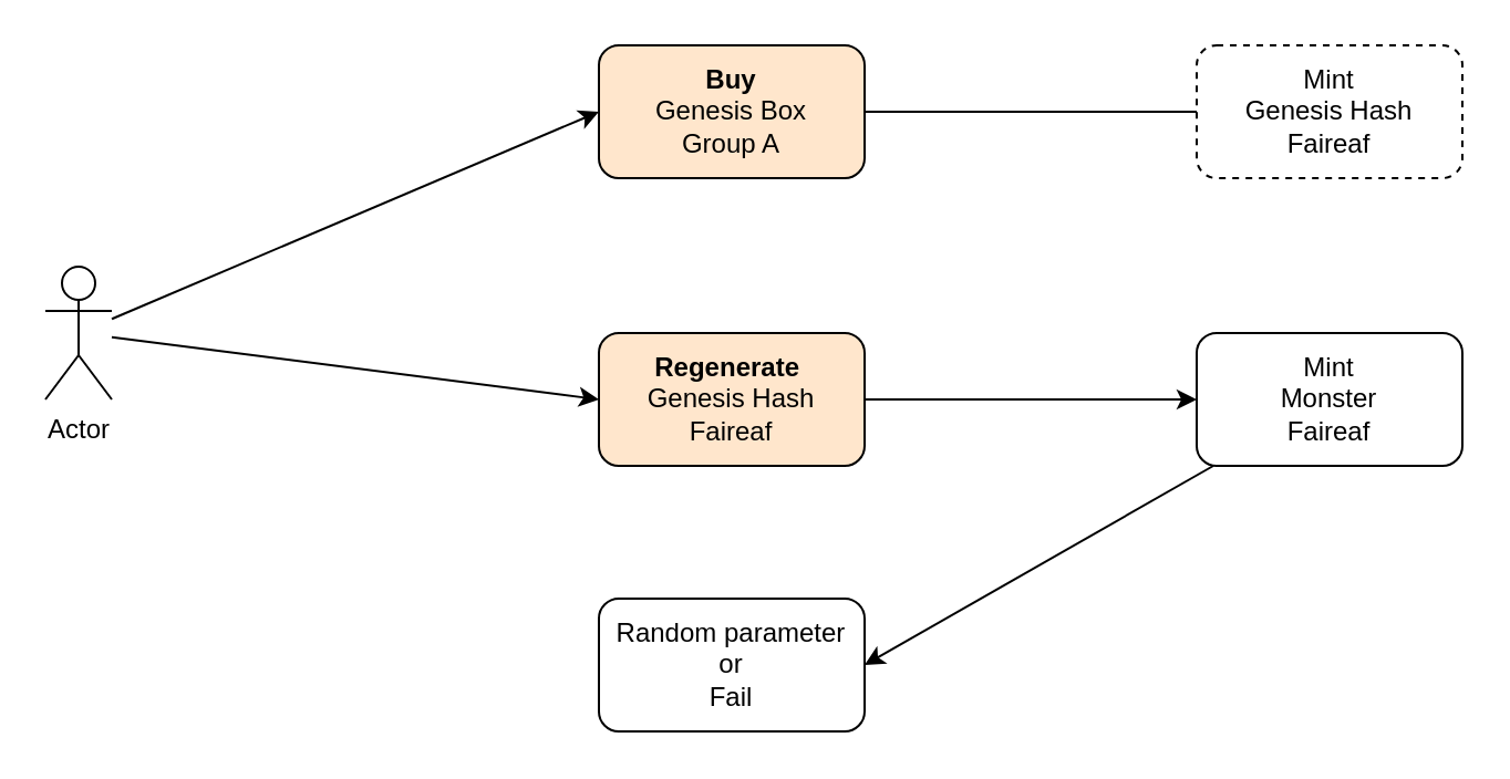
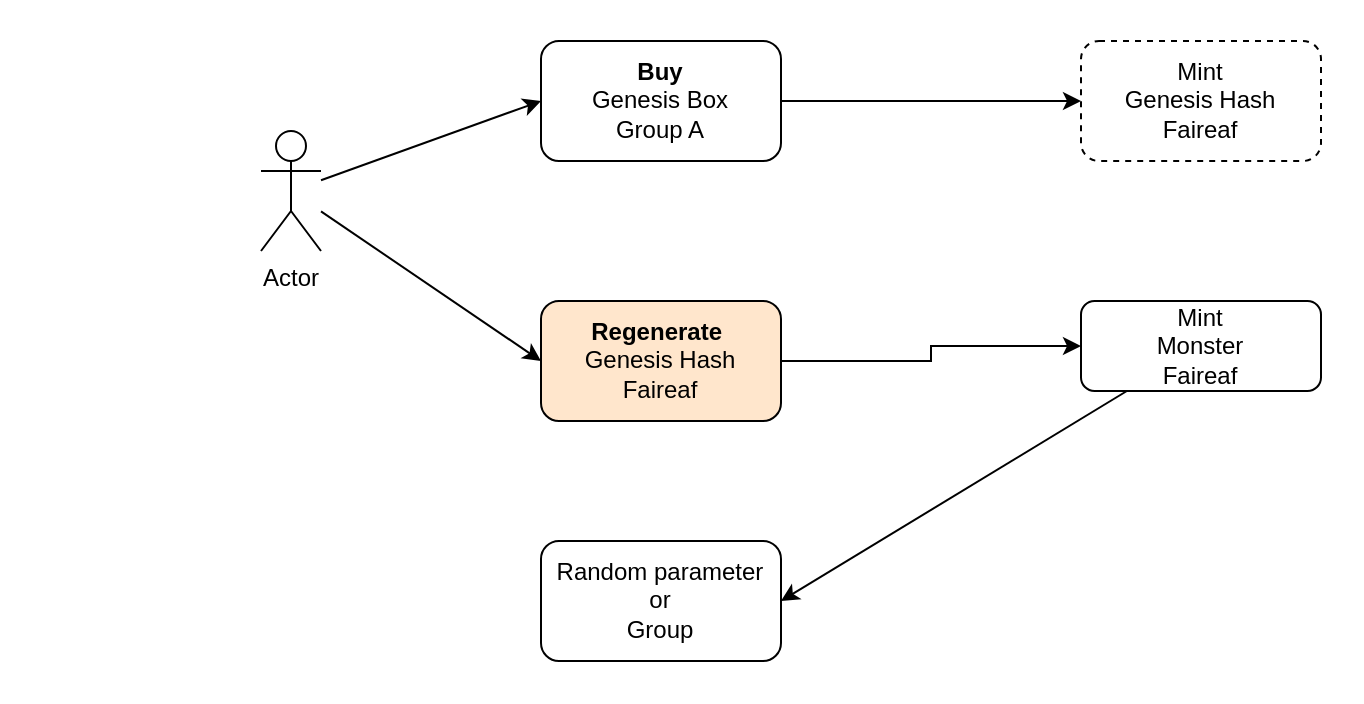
  <mxCell id="0" />
  <mxCell id="1" parent="0" />
  <mxCell id="2" style="rounded=0;orthogonalLoop=1;jettySize=auto;html=1;entryX=0;entryY=0.5;entryDx=0;entryDy=0;" edge="1" parent="1" source="4" target="6"><mxGeometry relative="1" as="geometry" /></mxCell>
  <mxCell id="3" style="rounded=0;orthogonalLoop=1;jettySize=auto;html=1;entryX=0;entryY=0.5;entryDx=0;entryDy=0;" edge="1" parent="1" source="4" target="9"><mxGeometry relative="1" as="geometry" /></mxCell>
- <mxCell id="4" value="Actor" style="shape=umlActor;verticalLabelPosition=bottom;verticalAlign=top;html=1;outlineConnect=0;" vertex="1" parent="1"><mxGeometry x="20" y="120" width="30" height="60" as="geometry" /></mxCell>
- <mxCell id="5" style="edgeStyle=orthogonalEdgeStyle;rounded=0;orthogonalLoop=1;jettySize=auto;html=1;entryX=0;entryY=0.5;entryDx=0;entryDy=0;endArrow=none;" edge="1" parent="1" source="6" target="7"><mxGeometry relative="1" as="geometry" /></mxCell>
- <mxCell id="6" value="&lt;b&gt;Buy &lt;/b&gt;&lt;br&gt;Genesis Box &lt;br&gt;Group A" style="rounded=1;whiteSpace=wrap;html=1;fillColor=#ffe6cc;" vertex="1" parent="1"><mxGeometry x="270" y="20" width="120" height="60" as="geometry" /></mxCell>
+ <mxCell id="4" value="Actor" style="shape=umlActor;verticalLabelPosition=bottom;verticalAlign=top;html=1;outlineConnect=0;" vertex="1" parent="1"><mxGeometry x="130" y="65" width="30" height="60" as="geometry" /></mxCell>
+ <mxCell id="5" style="edgeStyle=orthogonalEdgeStyle;rounded=0;orthogonalLoop=1;jettySize=auto;html=1;entryX=0;entryY=0.5;entryDx=0;entryDy=0;" edge="1" parent="1" source="6" target="7"><mxGeometry relative="1" as="geometry" /></mxCell>
+ <mxCell id="6" value="&lt;b&gt;Buy &lt;/b&gt;&lt;br&gt;Genesis Box &lt;br&gt;Group A" style="rounded=1;whiteSpace=wrap;html=1;" vertex="1" parent="1"><mxGeometry x="270" y="20" width="120" height="60" as="geometry" /></mxCell>
  <mxCell id="7" value="Mint&lt;br&gt;Genesis Hash&lt;br&gt;Faireaf " style="rounded=1;whiteSpace=wrap;html=1;dashed=1;" vertex="1" parent="1"><mxGeometry x="540" y="20" width="120" height="60" as="geometry" /></mxCell>
  <mxCell id="8" style="edgeStyle=orthogonalEdgeStyle;rounded=0;orthogonalLoop=1;jettySize=auto;html=1;entryX=0;entryY=0.5;entryDx=0;entryDy=0;" edge="1" parent="1" source="9" target="11"><mxGeometry relative="1" as="geometry" /></mxCell>
  <mxCell id="9" value="&lt;b&gt;Regenerate&amp;nbsp;&lt;br&gt;&lt;/b&gt;Genesis Hash&lt;br&gt;Faireaf " style="rounded=1;whiteSpace=wrap;html=1;fillColor=#ffe6cc;" vertex="1" parent="1"><mxGeometry x="270" y="150" width="120" height="60" as="geometry" /></mxCell>
  <mxCell id="10" style="rounded=0;orthogonalLoop=1;jettySize=auto;html=1;entryX=1;entryY=0.5;entryDx=0;entryDy=0;" edge="1" parent="1" source="11" target="12"><mxGeometry relative="1" as="geometry" /></mxCell>
- <mxCell id="11" value="Mint&lt;br&gt;Monster&lt;br&gt;Faireaf" style="rounded=1;whiteSpace=wrap;html=1;" vertex="1" parent="1"><mxGeometry x="540" y="150" width="120" height="60" as="geometry" /></mxCell>
- <mxCell id="12" value="Random parameter &lt;br&gt;or &lt;br&gt;Fail" style="rounded=1;whiteSpace=wrap;html=1;" vertex="1" parent="1"><mxGeometry x="270" y="270" width="120" height="60" as="geometry" /></mxCell>
+ <mxCell id="11" value="Mint&lt;br&gt;Monster&lt;br&gt;Faireaf" style="rounded=1;whiteSpace=wrap;html=1;" vertex="1" parent="1"><mxGeometry x="540" y="150" width="120" height="45" as="geometry" /></mxCell>
+ <mxCell id="12" value="Random parameter &lt;br&gt;or &lt;br&gt;Group" style="rounded=1;whiteSpace=wrap;html=1;" vertex="1" parent="1"><mxGeometry x="270" y="270" width="120" height="60" as="geometry" /></mxCell>
